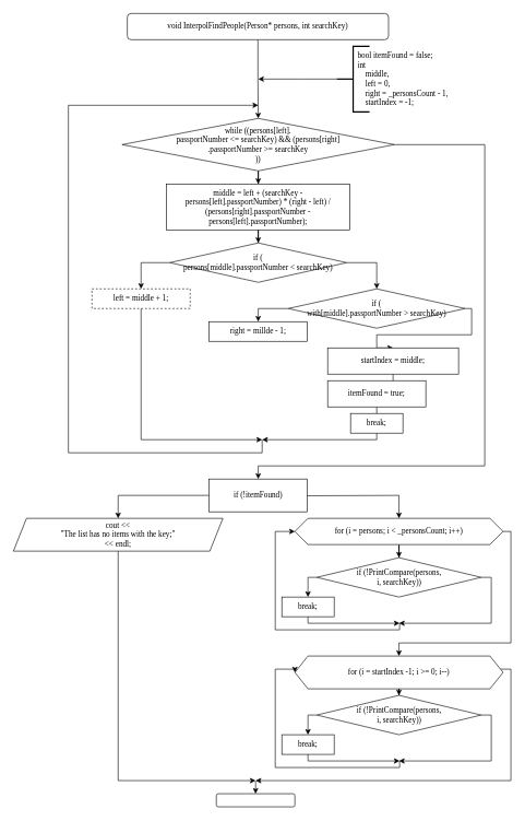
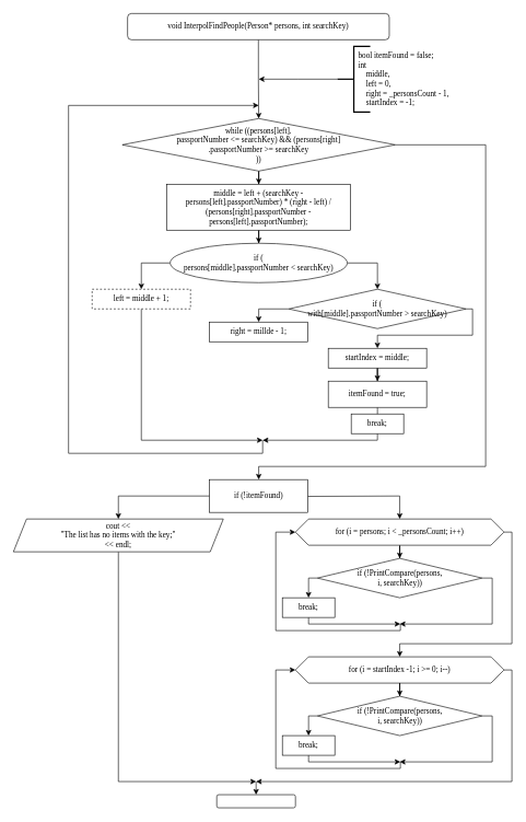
  <mxCell id="0" />
  <mxCell id="1" parent="0" />
  <mxCell id="2" style="edgeStyle=orthogonalEdgeStyle;rounded=0;orthogonalLoop=1;jettySize=auto;html=1;entryX=0.5;entryY=0;entryDx=0;entryDy=0;fontFamily=Consolas;" edge="1" parent="1" source="3" target="9"><mxGeometry relative="1" as="geometry" /></mxCell>
  <mxCell id="3" value="void InterpolFindPeople(Person* persons, int searchKey)" style="rounded=1;whiteSpace=wrap;html=1;fontFamily=Consolas;" vertex="1" parent="1"><mxGeometry x="194" y="20" width="399.03" height="40" as="geometry" /></mxCell>
  <mxCell id="4" style="edgeStyle=orthogonalEdgeStyle;rounded=0;orthogonalLoop=1;jettySize=auto;html=1;fontFamily=Consolas;" edge="1" parent="1" source="5"><mxGeometry relative="1" as="geometry"><mxPoint x="394" y="120" as="targetPoint" /></mxGeometry></mxCell>
  <mxCell id="5" value="" style="strokeWidth=2;html=1;shape=mxgraph.flowchart.annotation_2;align=left;labelPosition=right;pointerEvents=1;" vertex="1" parent="1"><mxGeometry x="514" y="70" width="50" height="100" as="geometry" /></mxCell>
  <mxCell id="6" value="&lt;div&gt;bool itemFound = false;&lt;/div&gt;&lt;div&gt;int&amp;nbsp;&lt;/div&gt;&lt;div&gt;&amp;nbsp; &amp;nbsp; middle,&lt;/div&gt;&lt;div&gt;&amp;nbsp; &amp;nbsp; left = 0,&lt;/div&gt;&lt;div&gt;&amp;nbsp; &amp;nbsp; right = _personsCount - 1,&lt;/div&gt;&lt;div&gt;&amp;nbsp; &amp;nbsp; startIndex = -1;&lt;/div&gt;" style="text;html=1;strokeColor=none;fillColor=none;align=left;verticalAlign=middle;whiteSpace=wrap;rounded=0;fontFamily=Consolas;" vertex="1" parent="1"><mxGeometry x="544" y="70" width="230" height="100" as="geometry" /></mxCell>
  <mxCell id="7" style="edgeStyle=orthogonalEdgeStyle;rounded=0;orthogonalLoop=1;jettySize=auto;html=1;fontFamily=Consolas;" edge="1" parent="1" source="9" target="11"><mxGeometry relative="1" as="geometry" /></mxCell>
  <mxCell id="8" style="edgeStyle=orthogonalEdgeStyle;rounded=0;orthogonalLoop=1;jettySize=auto;html=1;fontFamily=Consolas;entryX=0.5;entryY=0;entryDx=0;entryDy=0;" edge="1" parent="1" source="9" target="30"><mxGeometry relative="1" as="geometry"><mxPoint x="400" y="730" as="targetPoint" /><Array as="points"><mxPoint x="740" y="220" /><mxPoint x="740" y="710" /><mxPoint x="394" y="710" /></Array></mxGeometry></mxCell>
  <mxCell id="9" value="&lt;div&gt;while ((persons[left].&lt;/div&gt;&lt;div&gt;passportNumber &amp;lt;= searchKey) &amp;amp;&amp;amp; (persons[right]&lt;/div&gt;&lt;div&gt;.passportNumber &amp;gt;= searchKey&lt;/div&gt;&lt;div&gt;))&lt;/div&gt;" style="rhombus;whiteSpace=wrap;html=1;fontFamily=Consolas;align=center;" vertex="1" parent="1"><mxGeometry x="186" y="180" width="416" height="80" as="geometry" /></mxCell>
  <mxCell id="10" style="edgeStyle=orthogonalEdgeStyle;rounded=0;orthogonalLoop=1;jettySize=auto;html=1;entryX=0.5;entryY=0;entryDx=0;entryDy=0;fontFamily=Consolas;" edge="1" parent="1" source="11" target="14"><mxGeometry relative="1" as="geometry" /></mxCell>
  <mxCell id="11" value="middle = left + (searchKey - persons[left].passportNumber) * (right - left) / (persons[right].passportNumber - persons[left].passportNumber);" style="rounded=0;whiteSpace=wrap;html=1;fontFamily=Consolas;align=center;" vertex="1" parent="1"><mxGeometry x="254" y="280" width="280" height="70" as="geometry" /></mxCell>
  <mxCell id="12" style="edgeStyle=orthogonalEdgeStyle;rounded=0;orthogonalLoop=1;jettySize=auto;html=1;entryX=0.5;entryY=0;entryDx=0;entryDy=0;fontFamily=Consolas;" edge="1" parent="1" source="14" target="16"><mxGeometry relative="1" as="geometry"><Array as="points"><mxPoint x="215" y="400" /></Array></mxGeometry></mxCell>
  <mxCell id="13" style="edgeStyle=orthogonalEdgeStyle;rounded=0;orthogonalLoop=1;jettySize=auto;html=1;entryX=0.5;entryY=0;entryDx=0;entryDy=0;fontFamily=Consolas;" edge="1" parent="1" source="14" target="19"><mxGeometry relative="1" as="geometry"><Array as="points"><mxPoint x="575" y="400" /></Array></mxGeometry></mxCell>
- <mxCell id="14" value="if (&lt;br&gt;persons[middle].passportNumber &amp;lt; searchKey)" style="rhombus;whiteSpace=wrap;html=1;fontFamily=Consolas;align=center;" vertex="1" parent="1"><mxGeometry x="259" y="370" width="270" height="60" as="geometry" /></mxCell>
+ <mxCell id="14" value="if (&lt;br&gt;persons[middle].passportNumber &amp;lt; searchKey)" style="ellipse;whiteSpace=wrap;html=1;fontFamily=Consolas;align=center;" vertex="1" parent="1"><mxGeometry x="259" y="370" width="270" height="60" as="geometry" /></mxCell>
  <mxCell id="15" style="edgeStyle=orthogonalEdgeStyle;rounded=0;orthogonalLoop=1;jettySize=auto;html=1;fontFamily=Consolas;" edge="1" parent="1" source="16"><mxGeometry relative="1" as="geometry"><mxPoint x="400" y="670" as="targetPoint" /><Array as="points"><mxPoint x="215" y="670" /></Array></mxGeometry></mxCell>
  <mxCell id="16" value="left = middle + 1;" style="rounded=0;whiteSpace=wrap;html=1;fontFamily=Consolas;align=center;dashed=1;" vertex="1" parent="1"><mxGeometry x="140" y="440" width="150" height="30" as="geometry" /></mxCell>
  <mxCell id="17" style="edgeStyle=orthogonalEdgeStyle;rounded=0;orthogonalLoop=1;jettySize=auto;html=1;fontFamily=Consolas;" edge="1" parent="1" source="19" target="20"><mxGeometry relative="1" as="geometry"><Array as="points"><mxPoint x="575" y="470" /><mxPoint x="394" y="470" /></Array></mxGeometry></mxCell>
  <mxCell id="18" style="edgeStyle=orthogonalEdgeStyle;rounded=0;orthogonalLoop=1;jettySize=auto;html=1;fontFamily=Consolas;entryX=0.5;entryY=0;entryDx=0;entryDy=0;" edge="1" parent="1" source="19" target="22"><mxGeometry relative="1" as="geometry"><mxPoint x="575" y="530" as="targetPoint" /><Array as="points"><mxPoint x="720" y="470" /><mxPoint x="720" y="510" /><mxPoint x="575" y="510" /></Array></mxGeometry></mxCell>
  <mxCell id="19" value="if (&lt;br&gt;with[middle].passportNumber &amp;gt; searchKey)" style="rhombus;whiteSpace=wrap;html=1;fontFamily=Consolas;align=center;" vertex="1" parent="1"><mxGeometry x="440" y="440" width="270" height="60" as="geometry" /></mxCell>
  <mxCell id="20" value="right = millde - 1;" style="rounded=0;whiteSpace=wrap;html=1;fontFamily=Consolas;align=center;" vertex="1" parent="1"><mxGeometry x="319" y="490" width="150" height="30" as="geometry" /></mxCell>
  <mxCell id="21" style="edgeStyle=orthogonalEdgeStyle;rounded=0;orthogonalLoop=1;jettySize=auto;html=1;entryX=0.5;entryY=0;entryDx=0;entryDy=0;fontFamily=Consolas;" edge="1" parent="1" source="22" target="24"><mxGeometry relative="1" as="geometry" /></mxCell>
- <mxCell id="22" value="startIndex = middle;" style="rounded=0;whiteSpace=wrap;html=1;fontFamily=Consolas;align=center;" vertex="1" parent="1"><mxGeometry x="500" y="530" width="200" height="40" as="geometry" /></mxCell>
+ <mxCell id="22" value="startIndex = middle;" style="rounded=0;whiteSpace=wrap;html=1;fontFamily=Consolas;align=center;" vertex="1" parent="1"><mxGeometry x="500" y="530" width="150" height="30" as="geometry" /></mxCell>
  <mxCell id="23" style="edgeStyle=orthogonalEdgeStyle;rounded=0;orthogonalLoop=1;jettySize=auto;html=1;entryX=0.5;entryY=0;entryDx=0;entryDy=0;fontFamily=Consolas;" edge="1" parent="1" source="24"><mxGeometry relative="1" as="geometry"><mxPoint x="575" y="630" as="targetPoint" /></mxGeometry></mxCell>
  <mxCell id="24" value="itemFound = true;" style="rounded=0;whiteSpace=wrap;html=1;fontFamily=Consolas;align=center;" vertex="1" parent="1"><mxGeometry x="500" y="580" width="150" height="40" as="geometry" /></mxCell>
  <mxCell id="25" style="edgeStyle=orthogonalEdgeStyle;rounded=0;orthogonalLoop=1;jettySize=auto;html=1;fontFamily=Consolas;" edge="1" parent="1" source="26"><mxGeometry relative="1" as="geometry"><mxPoint x="400" y="670" as="targetPoint" /><Array as="points"><mxPoint x="575" y="670" /></Array></mxGeometry></mxCell>
  <mxCell id="26" value="break;" style="rounded=0;whiteSpace=wrap;html=1;fontFamily=Consolas;align=center;" vertex="1" parent="1"><mxGeometry x="535" y="630" width="80" height="30" as="geometry" /></mxCell>
  <mxCell id="27" value="" style="endArrow=classic;html=1;fontFamily=Consolas;edgeStyle=orthogonalEdgeStyle;arcSize=0;" edge="1" parent="1"><mxGeometry width="50" height="50" relative="1" as="geometry"><mxPoint x="400" y="670" as="sourcePoint" /><mxPoint x="394" y="160" as="targetPoint" /><Array as="points"><mxPoint x="400" y="690" /><mxPoint x="104" y="690" /><mxPoint x="104" y="160" /></Array></mxGeometry></mxCell>
  <mxCell id="28" style="edgeStyle=orthogonalEdgeStyle;rounded=0;orthogonalLoop=1;jettySize=auto;html=1;fontFamily=Consolas;exitX=0;exitY=0.5;exitDx=0;exitDy=0;" edge="1" parent="1" source="30" target="32"><mxGeometry relative="1" as="geometry"><Array as="points"><mxPoint x="180" y="755" /></Array></mxGeometry></mxCell>
  <mxCell id="29" style="edgeStyle=orthogonalEdgeStyle;rounded=0;orthogonalLoop=1;jettySize=auto;html=1;entryX=0.5;entryY=0;entryDx=0;entryDy=0;fontFamily=Consolas;exitX=0.982;exitY=0.518;exitDx=0;exitDy=0;exitPerimeter=0;" edge="1" parent="1" source="30" target="35"><mxGeometry relative="1" as="geometry"><Array as="points"><mxPoint x="394" y="756" /><mxPoint x="609" y="755" /></Array></mxGeometry></mxCell>
  <mxCell id="30" value="if (!itemFound)" style="whiteSpace=wrap;html=1;fontFamily=Consolas;align=center;rounded=0;" vertex="1" parent="1"><mxGeometry x="319" y="730" width="150" height="50" as="geometry" /></mxCell>
  <mxCell id="31" style="edgeStyle=orthogonalEdgeStyle;rounded=0;orthogonalLoop=1;jettySize=auto;html=1;fontFamily=Consolas;" edge="1" parent="1" source="32"><mxGeometry relative="1" as="geometry"><mxPoint x="390" y="1190" as="targetPoint" /><Array as="points"><mxPoint x="180" y="1190" /></Array></mxGeometry></mxCell>
  <mxCell id="32" value="cout &amp;lt;&amp;lt; &lt;br&gt;&quot;The list has no items with the key;&quot; &lt;br&gt;&amp;lt;&amp;lt; endl;" style="shape=parallelogram;perimeter=parallelogramPerimeter;whiteSpace=wrap;html=1;fixedSize=1;fontFamily=Consolas;" vertex="1" parent="1"><mxGeometry x="20" y="790" width="320" height="50" as="geometry" /></mxCell>
  <mxCell id="33" style="edgeStyle=orthogonalEdgeStyle;rounded=0;orthogonalLoop=1;jettySize=auto;html=1;entryX=0.5;entryY=0;entryDx=0;entryDy=0;fontFamily=Consolas;" edge="1" parent="1" source="35" target="38"><mxGeometry relative="1" as="geometry" /></mxCell>
  <mxCell id="34" style="edgeStyle=orthogonalEdgeStyle;rounded=0;orthogonalLoop=1;jettySize=auto;html=1;fontFamily=Consolas;entryX=0.5;entryY=0;entryDx=0;entryDy=0;" edge="1" parent="1" source="35" target="44"><mxGeometry relative="1" as="geometry"><mxPoint x="609" y="980" as="targetPoint" /><Array as="points"><mxPoint x="780" y="810" /><mxPoint x="780" y="980" /><mxPoint x="609" y="980" /></Array></mxGeometry></mxCell>
  <mxCell id="35" value="for (i = persons; i &amp;lt; _personsCount; i++)" style="shape=hexagon;perimeter=hexagonPerimeter2;whiteSpace=wrap;html=1;fixedSize=1;fontFamily=Consolas;" vertex="1" parent="1"><mxGeometry x="450" y="790" width="318" height="40" as="geometry" /></mxCell>
  <mxCell id="36" style="edgeStyle=orthogonalEdgeStyle;rounded=0;orthogonalLoop=1;jettySize=auto;html=1;entryX=0.5;entryY=0;entryDx=0;entryDy=0;fontFamily=Consolas;" edge="1" parent="1" source="38" target="40"><mxGeometry relative="1" as="geometry"><Array as="points"><mxPoint x="470" y="880" /></Array></mxGeometry></mxCell>
  <mxCell id="37" style="edgeStyle=orthogonalEdgeStyle;rounded=0;orthogonalLoop=1;jettySize=auto;html=1;fontFamily=Consolas;" edge="1" parent="1" source="38"><mxGeometry relative="1" as="geometry"><mxPoint x="609" y="950" as="targetPoint" /><Array as="points"><mxPoint x="750" y="880" /><mxPoint x="750" y="950" /></Array></mxGeometry></mxCell>
  <mxCell id="38" value="if (!PrintCompare(persons, &lt;br&gt;i, searchKey))" style="rhombus;whiteSpace=wrap;html=1;fontFamily=Consolas;align=center;" vertex="1" parent="1"><mxGeometry x="483.5" y="850" width="251" height="60" as="geometry" /></mxCell>
  <mxCell id="39" style="edgeStyle=orthogonalEdgeStyle;rounded=0;orthogonalLoop=1;jettySize=auto;html=1;fontFamily=Consolas;" edge="1" parent="1" source="40"><mxGeometry relative="1" as="geometry"><mxPoint x="610" y="950" as="targetPoint" /><Array as="points"><mxPoint x="470" y="950" /></Array></mxGeometry></mxCell>
  <mxCell id="40" value="break;" style="rounded=0;whiteSpace=wrap;html=1;fontFamily=Consolas;align=center;" vertex="1" parent="1"><mxGeometry x="430" y="910" width="80" height="30" as="geometry" /></mxCell>
  <mxCell id="41" value="" style="endArrow=classic;html=1;fontFamily=Consolas;arcSize=0;edgeStyle=orthogonalEdgeStyle;entryX=0;entryY=0.5;entryDx=0;entryDy=0;" edge="1" parent="1" target="35"><mxGeometry width="50" height="50" relative="1" as="geometry"><mxPoint x="610" y="950" as="sourcePoint" /><mxPoint x="420" y="810" as="targetPoint" /><Array as="points"><mxPoint x="610" y="960" /><mxPoint x="420" y="960" /><mxPoint x="420" y="810" /></Array></mxGeometry></mxCell>
  <mxCell id="42" style="edgeStyle=orthogonalEdgeStyle;rounded=0;orthogonalLoop=1;jettySize=auto;html=1;entryX=0.5;entryY=0;entryDx=0;entryDy=0;fontFamily=Consolas;" edge="1" parent="1" source="44" target="47"><mxGeometry relative="1" as="geometry" /></mxCell>
  <mxCell id="43" style="edgeStyle=orthogonalEdgeStyle;rounded=0;orthogonalLoop=1;jettySize=auto;html=1;fontFamily=Consolas;" edge="1" parent="1" source="44"><mxGeometry relative="1" as="geometry"><mxPoint x="390" y="1190" as="targetPoint" /><Array as="points"><mxPoint x="780" y="1020" /><mxPoint x="780" y="1190" /></Array></mxGeometry></mxCell>
- <mxCell id="44" value="for (i = startIndex -1; i &amp;gt;= 0; i--)" style="shape=hexagon;perimeter=hexagonPerimeter2;whiteSpace=wrap;html=1;fixedSize=1;fontFamily=Consolas;" vertex="1" parent="1"><mxGeometry x="450" y="1000" width="318" height="50" as="geometry" /></mxCell>
+ <mxCell id="44" value="for (i = startIndex -1; i &amp;gt;= 0; i--)" style="shape=hexagon;perimeter=hexagonPerimeter2;whiteSpace=wrap;html=1;fixedSize=1;fontFamily=Consolas;" vertex="1" parent="1"><mxGeometry x="450" y="1000" width="318" height="40" as="geometry" /></mxCell>
  <mxCell id="45" style="edgeStyle=orthogonalEdgeStyle;rounded=0;orthogonalLoop=1;jettySize=auto;html=1;entryX=0.5;entryY=0;entryDx=0;entryDy=0;fontFamily=Consolas;" edge="1" parent="1" source="47" target="49"><mxGeometry relative="1" as="geometry"><Array as="points"><mxPoint x="470" y="1090" /></Array></mxGeometry></mxCell>
  <mxCell id="46" style="edgeStyle=orthogonalEdgeStyle;rounded=0;orthogonalLoop=1;jettySize=auto;html=1;fontFamily=Consolas;" edge="1" parent="1" source="47"><mxGeometry relative="1" as="geometry"><mxPoint x="609" y="1160" as="targetPoint" /><Array as="points"><mxPoint x="750" y="1090" /><mxPoint x="750" y="1160" /></Array></mxGeometry></mxCell>
  <mxCell id="47" value="if (!PrintCompare(persons, &lt;br&gt;i, searchKey))" style="rhombus;whiteSpace=wrap;html=1;fontFamily=Consolas;align=center;" vertex="1" parent="1"><mxGeometry x="483.5" y="1060" width="251" height="60" as="geometry" /></mxCell>
  <mxCell id="48" style="edgeStyle=orthogonalEdgeStyle;rounded=0;orthogonalLoop=1;jettySize=auto;html=1;fontFamily=Consolas;" edge="1" parent="1" source="49"><mxGeometry relative="1" as="geometry"><mxPoint x="610" y="1160" as="targetPoint" /><Array as="points"><mxPoint x="470" y="1160" /></Array></mxGeometry></mxCell>
  <mxCell id="49" value="break;" style="rounded=0;whiteSpace=wrap;html=1;fontFamily=Consolas;align=center;" vertex="1" parent="1"><mxGeometry x="430" y="1120" width="80" height="30" as="geometry" /></mxCell>
  <mxCell id="50" value="" style="endArrow=classic;html=1;fontFamily=Consolas;arcSize=0;edgeStyle=orthogonalEdgeStyle;entryX=0;entryY=0.5;entryDx=0;entryDy=0;" edge="1" parent="1" target="44"><mxGeometry width="50" height="50" relative="1" as="geometry"><mxPoint x="610" y="1160" as="sourcePoint" /><mxPoint x="420" y="1020" as="targetPoint" /><Array as="points"><mxPoint x="610" y="1170" /><mxPoint x="420" y="1170" /><mxPoint x="420" y="1020" /></Array></mxGeometry></mxCell>
  <mxCell id="51" value="" style="endArrow=classic;html=1;fontFamily=Consolas;" edge="1" parent="1"><mxGeometry width="50" height="50" relative="1" as="geometry"><mxPoint x="390" y="1190" as="sourcePoint" /><mxPoint x="390" y="1210" as="targetPoint" /></mxGeometry></mxCell>
  <mxCell id="52" value="" style="rounded=1;whiteSpace=wrap;html=1;fontFamily=Consolas;align=center;" vertex="1" parent="1"><mxGeometry x="330" y="1210" width="120" height="20" as="geometry" /></mxCell>
